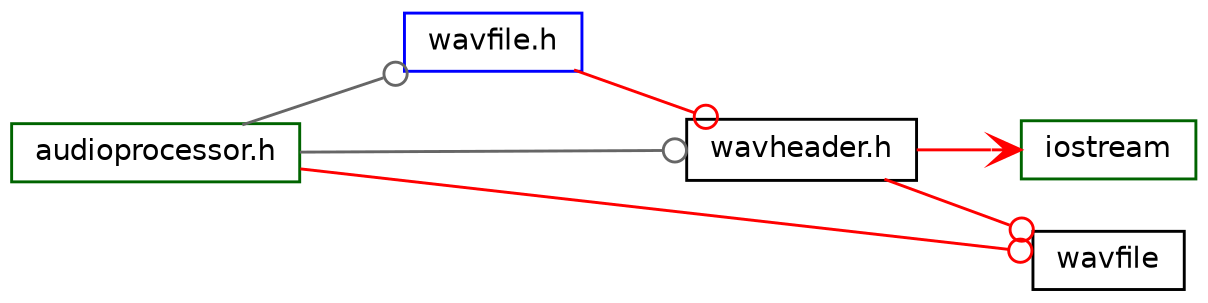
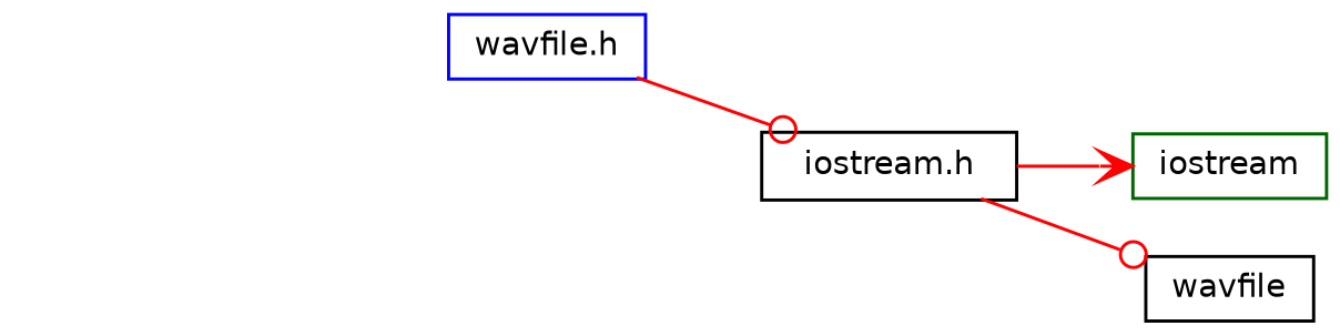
  digraph {
    rankdir=LR
    node [color=darkgreen fillcolor=white fontname=Helvetica fontsize=10 shape=record style=filled]
    edge [arrowhead=odot color=red fontname=Helvetica fontsize=10 labelfontname=Helvetica labelfontsize=10 style=solid]
-   n1 [height=0.2 label="audioprocessor.h" width=0.4]
    n2 [color=blue height=0.2 label="wavfile.h" width=0.4]
-   n3 [color=black height=0.2 label="wavheader.h" width=0.4]
+   n3 [color=black height=0.2 label="iostream.h" width=0.4]
    n4 [color=black height=0.2 label=wavfile width=0.4]
    n5 [height=0.2 label=iostream width=0.4]
-   n1 -> n2 [color=gray40]
-   n1 -> n3 [color=gray40]
-   n1 -> n4
    n2 -> n3
    n3 -> n4
    n3 -> n5 [arrowhead=vee]
  }
